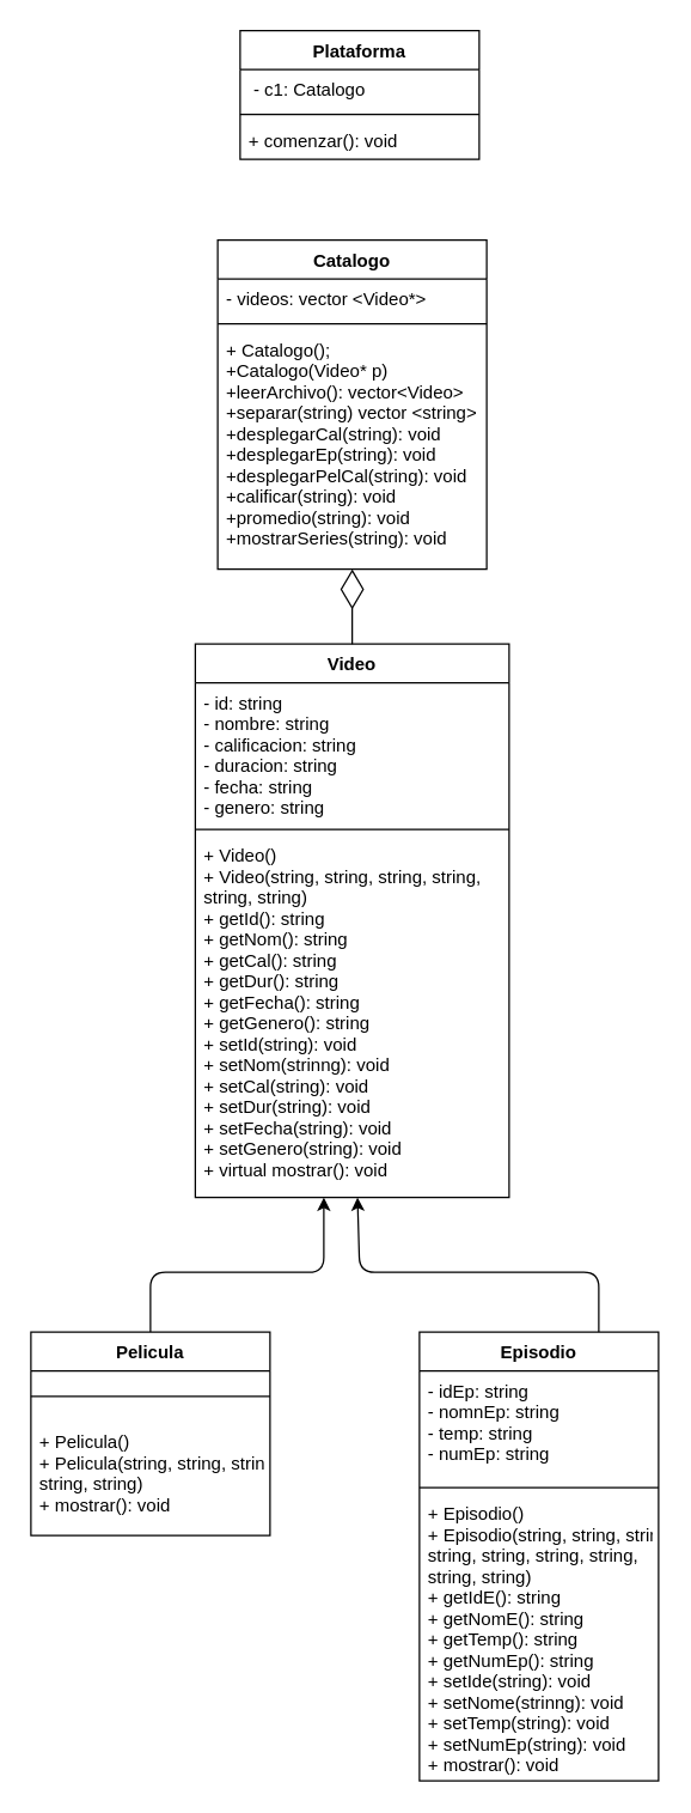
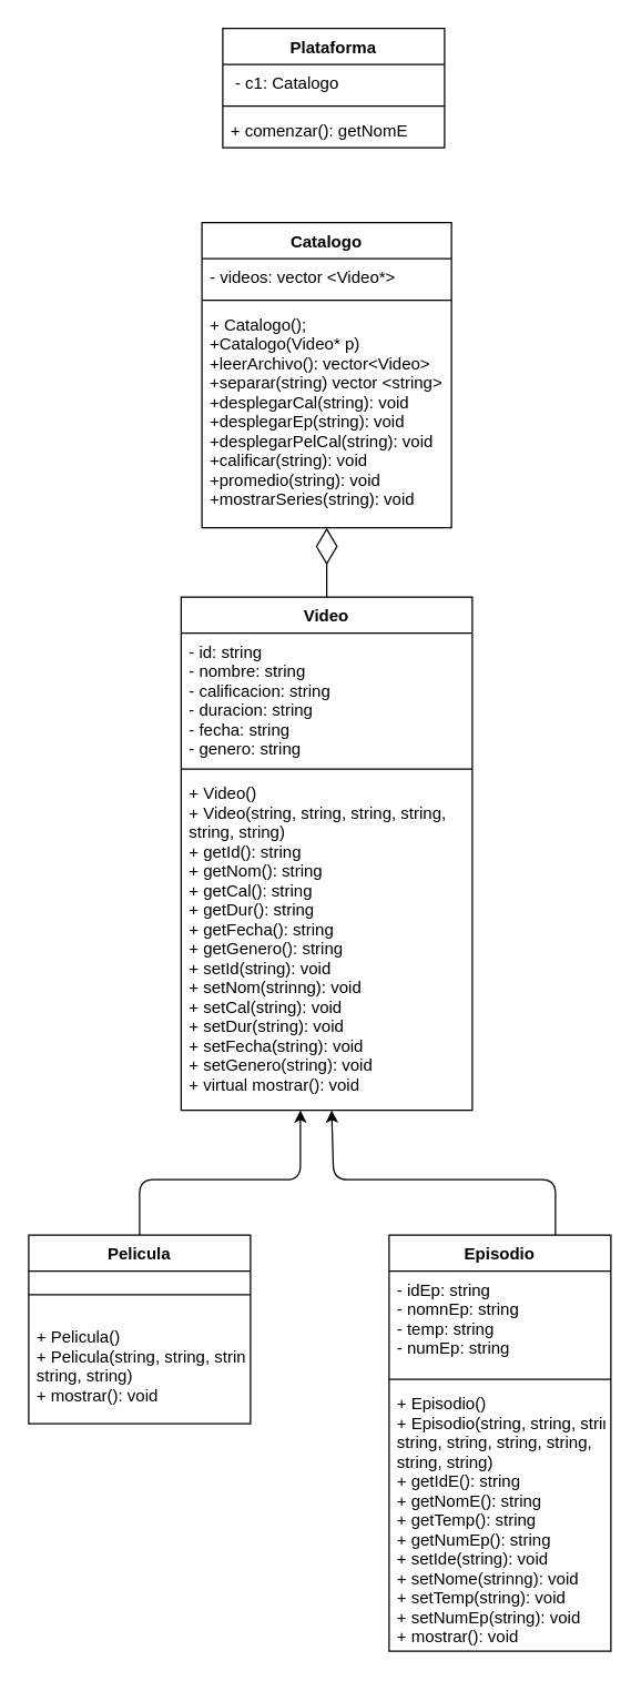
  <mxCell id="0" />
  <mxCell id="1" parent="0" />
  <mxCell id="2" value="Video" style="swimlane;fontStyle=1;align=center;verticalAlign=top;childLayout=stackLayout;horizontal=1;startSize=26;horizontalStack=0;resizeParent=1;resizeParentMax=0;resizeLast=0;collapsible=1;marginBottom=0;" parent="1" vertex="1"><mxGeometry x="130" y="430" width="210" height="370" as="geometry" /></mxCell>
  <mxCell id="3" value="- id: string&#10;- nombre: string&#10;- calificacion: string&#10;- duracion: string&#10;- fecha: string&#10;- genero: string" style="text;strokeColor=none;fillColor=none;align=left;verticalAlign=top;spacingLeft=4;spacingRight=4;overflow=hidden;rotatable=0;points=[[0,0.5],[1,0.5]];portConstraint=eastwest;" parent="2" vertex="1"><mxGeometry y="26" width="210" height="94" as="geometry" /></mxCell>
  <mxCell id="4" value="" style="line;strokeWidth=1;fillColor=none;align=left;verticalAlign=middle;spacingTop=-1;spacingLeft=3;spacingRight=3;rotatable=0;labelPosition=right;points=[];portConstraint=eastwest;strokeColor=inherit;" parent="2" vertex="1"><mxGeometry y="120" width="210" height="8" as="geometry" /></mxCell>
  <mxCell id="5" value="+ Video()&#10;+ Video(string, string, string, string, &#10;string, string)&#10;+ getId(): string&#10;+ getNom(): string&#10;+ getCal(): string&#10;+ getDur(): string&#10;+ getFecha(): string&#10;+ getGenero(): string&#10;+ setId(string): void&#10;+ setNom(strinng): void&#10;+ setCal(string): void&#10;+ setDur(string): void&#10;+ setFecha(string): void&#10;+ setGenero(string): void&#10;+ virtual mostrar(): void&#10;" style="text;strokeColor=none;fillColor=none;align=left;verticalAlign=top;spacingLeft=4;spacingRight=4;overflow=hidden;rotatable=0;points=[[0,0.5],[1,0.5]];portConstraint=eastwest;fontStyle=0" parent="2" vertex="1"><mxGeometry y="128" width="210" height="242" as="geometry" /></mxCell>
  <mxCell id="6" style="edgeStyle=none;html=1;exitX=0.5;exitY=0;exitDx=0;exitDy=0;" edge="1" parent="1" source="7"><mxGeometry relative="1" as="geometry"><mxPoint x="216" y="800" as="targetPoint" /><Array as="points"><mxPoint x="100" y="850" /><mxPoint x="216" y="850" /></Array></mxGeometry></mxCell>
  <mxCell id="7" value="Pelicula&#10;" style="swimlane;fontStyle=1;align=center;verticalAlign=top;childLayout=stackLayout;horizontal=1;startSize=26;horizontalStack=0;resizeParent=1;resizeParentMax=0;resizeLast=0;collapsible=1;marginBottom=0;" parent="1" vertex="1"><mxGeometry x="20" y="890" width="160" height="136" as="geometry" /></mxCell>
  <mxCell id="8" value="" style="line;strokeWidth=1;fillColor=none;align=left;verticalAlign=middle;spacingTop=-1;spacingLeft=3;spacingRight=3;rotatable=0;labelPosition=right;points=[];portConstraint=eastwest;strokeColor=inherit;" parent="7" vertex="1"><mxGeometry y="26" width="160" height="34" as="geometry" /></mxCell>
  <mxCell id="9" value="+ Pelicula()&#10;+ Pelicula(string, string, string, string,&#10;string, string) &#10;+ mostrar(): void" style="text;strokeColor=none;fillColor=none;align=left;verticalAlign=top;spacingLeft=4;spacingRight=4;overflow=hidden;rotatable=0;points=[[0,0.5],[1,0.5]];portConstraint=eastwest;" parent="7" vertex="1"><mxGeometry y="60" width="160" height="76" as="geometry" /></mxCell>
  <mxCell id="10" style="edgeStyle=none;html=1;exitX=0.75;exitY=0;exitDx=0;exitDy=0;" edge="1" parent="1" source="11" target="5"><mxGeometry relative="1" as="geometry"><Array as="points"><mxPoint x="400" y="850" /><mxPoint x="320" y="850" /><mxPoint x="240" y="850" /></Array></mxGeometry></mxCell>
  <mxCell id="11" value="Episodio" style="swimlane;fontStyle=1;align=center;verticalAlign=top;childLayout=stackLayout;horizontal=1;startSize=26;horizontalStack=0;resizeParent=1;resizeParentMax=0;resizeLast=0;collapsible=1;marginBottom=0;" parent="1" vertex="1"><mxGeometry x="280" y="890" width="160" height="300" as="geometry" /></mxCell>
  <mxCell id="12" value="- idEp: string&#10;- nomnEp: string&#10;- temp: string&#10;- numEp: string" style="text;strokeColor=none;fillColor=none;align=left;verticalAlign=top;spacingLeft=4;spacingRight=4;overflow=hidden;rotatable=0;points=[[0,0.5],[1,0.5]];portConstraint=eastwest;" parent="11" vertex="1"><mxGeometry y="26" width="160" height="74" as="geometry" /></mxCell>
  <mxCell id="13" value="" style="line;strokeWidth=1;fillColor=none;align=left;verticalAlign=middle;spacingTop=-1;spacingLeft=3;spacingRight=3;rotatable=0;labelPosition=right;points=[];portConstraint=eastwest;strokeColor=inherit;" parent="11" vertex="1"><mxGeometry y="100" width="160" height="8" as="geometry" /></mxCell>
  <mxCell id="14" value="+ Episodio()&#10;+ Episodio(string, string, string, string,&#10;string, string, string, string,&#10;string, string)&#10;+ getIdE(): string&#10;+ getNomE(): string&#10;+ getTemp(): string&#10;+ getNumEp(): string&#10;+ setIde(string): void&#10;+ setNome(strinng): void&#10;+ setTemp(string): void&#10;+ setNumEp(string): void&#10;+ mostrar(): void&#10;" style="text;strokeColor=none;fillColor=none;align=left;verticalAlign=top;spacingLeft=4;spacingRight=4;overflow=hidden;rotatable=0;points=[[0,0.5],[1,0.5]];portConstraint=eastwest;" parent="11" vertex="1"><mxGeometry y="108" width="160" height="192" as="geometry" /></mxCell>
  <mxCell id="15" value="Catalogo" style="swimlane;fontStyle=1;align=center;verticalAlign=top;childLayout=stackLayout;horizontal=1;startSize=26;horizontalStack=0;resizeParent=1;resizeParentMax=0;resizeLast=0;collapsible=1;marginBottom=0;" parent="1" vertex="1"><mxGeometry x="145" y="160" width="180" height="220" as="geometry" /></mxCell>
  <mxCell id="16" value="- videos: vector &lt;Video*&gt;" style="text;strokeColor=none;fillColor=none;align=left;verticalAlign=top;spacingLeft=4;spacingRight=4;overflow=hidden;rotatable=0;points=[[0,0.5],[1,0.5]];portConstraint=eastwest;" parent="15" vertex="1"><mxGeometry y="26" width="180" height="26" as="geometry" /></mxCell>
  <mxCell id="17" value="" style="line;strokeWidth=1;fillColor=none;align=left;verticalAlign=middle;spacingTop=-1;spacingLeft=3;spacingRight=3;rotatable=0;labelPosition=right;points=[];portConstraint=eastwest;strokeColor=inherit;" parent="15" vertex="1"><mxGeometry y="52" width="180" height="8" as="geometry" /></mxCell>
  <mxCell id="18" value="+ Catalogo();&#10;+Catalogo(Video* p)&#10;+leerArchivo(): vector&lt;Video&gt;&#10;+separar(string) vector &lt;string&gt;&#10;+desplegarCal(string): void&#10;+desplegarEp(string): void&#10;+desplegarPelCal(string): void&#10;+calificar(string): void&#10;+promedio(string): void&#10;+mostrarSeries(string): void&#10;&#10;&#10;" style="text;strokeColor=none;fillColor=none;align=left;verticalAlign=top;spacingLeft=4;spacingRight=4;overflow=hidden;rotatable=0;points=[[0,0.5],[1,0.5]];portConstraint=eastwest;" parent="15" vertex="1"><mxGeometry y="60" width="180" height="160" as="geometry" /></mxCell>
  <mxCell id="19" value="Plataforma" style="swimlane;fontStyle=1;align=center;verticalAlign=top;childLayout=stackLayout;horizontal=1;startSize=26;horizontalStack=0;resizeParent=1;resizeParentMax=0;resizeLast=0;collapsible=1;marginBottom=0;" parent="1" vertex="1"><mxGeometry x="160" y="20" width="160" height="86" as="geometry" /></mxCell>
  <mxCell id="20" value=" - c1: Catalogo" style="text;strokeColor=none;fillColor=none;align=left;verticalAlign=top;spacingLeft=4;spacingRight=4;overflow=hidden;rotatable=0;points=[[0,0.5],[1,0.5]];portConstraint=eastwest;" parent="19" vertex="1"><mxGeometry y="26" width="160" height="26" as="geometry" /></mxCell>
  <mxCell id="21" value="" style="line;strokeWidth=1;fillColor=none;align=left;verticalAlign=middle;spacingTop=-1;spacingLeft=3;spacingRight=3;rotatable=0;labelPosition=right;points=[];portConstraint=eastwest;strokeColor=inherit;" parent="19" vertex="1"><mxGeometry y="52" width="160" height="8" as="geometry" /></mxCell>
- <mxCell id="22" value="+ comenzar(): void" style="text;strokeColor=none;fillColor=none;align=left;verticalAlign=top;spacingLeft=4;spacingRight=4;overflow=hidden;rotatable=0;points=[[0,0.5],[1,0.5]];portConstraint=eastwest;" parent="19" vertex="1"><mxGeometry y="60" width="160" height="26" as="geometry" /></mxCell>
+ <mxCell id="22" value="+ comenzar(): getNomE" style="text;strokeColor=none;fillColor=none;align=left;verticalAlign=top;spacingLeft=4;spacingRight=4;overflow=hidden;rotatable=0;points=[[0,0.5],[1,0.5]];portConstraint=eastwest;" parent="19" vertex="1"><mxGeometry y="60" width="160" height="26" as="geometry" /></mxCell>
  <mxCell id="23" value="" style="endArrow=diamondThin;endFill=0;endSize=24;html=1;exitX=0.5;exitY=0;exitDx=0;exitDy=0;" edge="1" parent="1" source="2" target="18"><mxGeometry width="160" relative="1" as="geometry"><mxPoint x="132.4" y="619.948" as="sourcePoint" /><mxPoint x="200" y="620" as="targetPoint" /></mxGeometry></mxCell>
